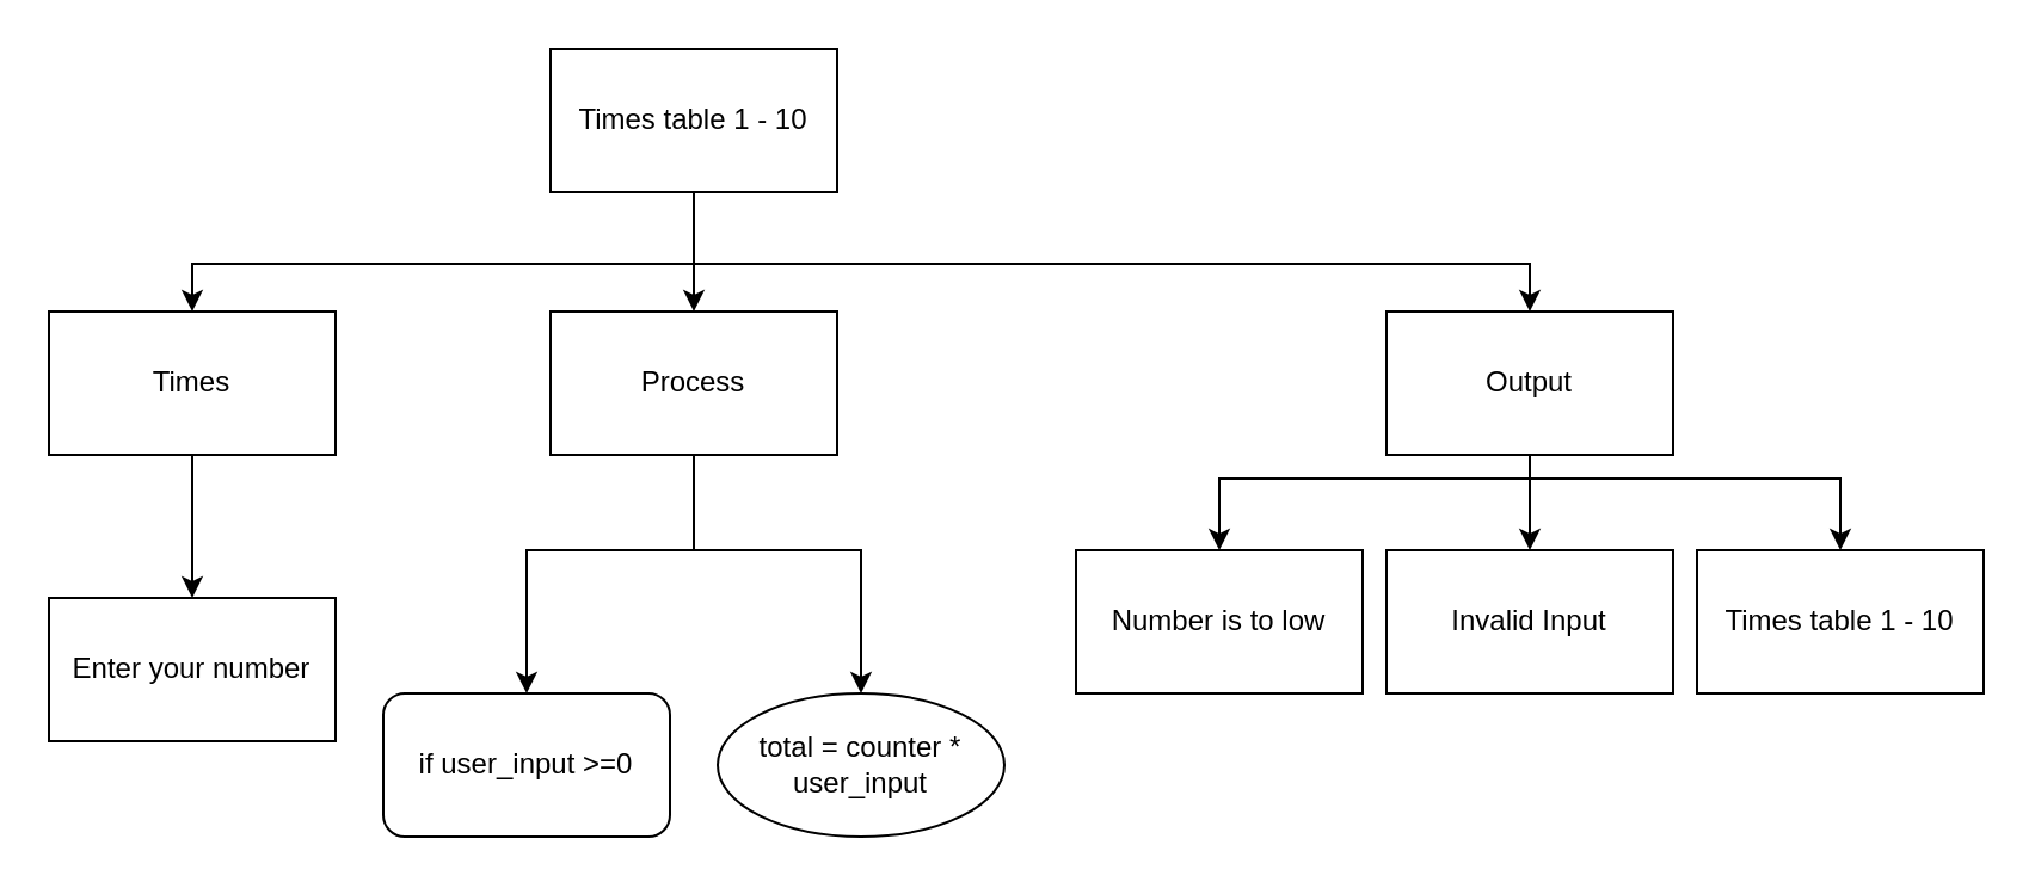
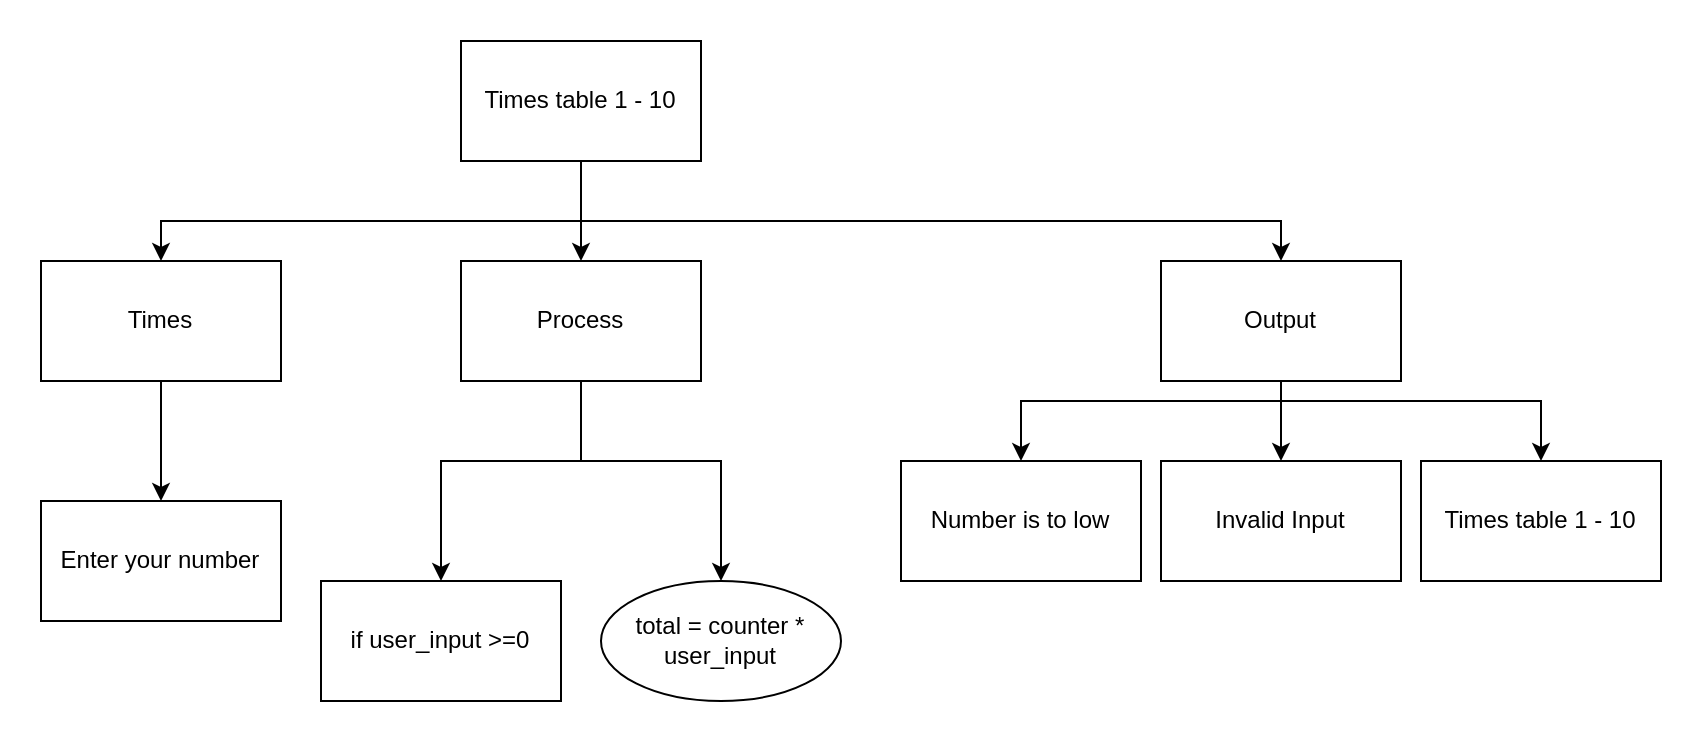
  <mxCell id="0" />
  <mxCell id="1" parent="0" />
  <mxCell id="2" style="edgeStyle=none;html=1;entryX=0.5;entryY=0;entryDx=0;entryDy=0;rounded=0;" parent="1" source="5" target="11" edge="1"><mxGeometry relative="1" as="geometry" /></mxCell>
  <mxCell id="3" style="edgeStyle=none;rounded=0;html=1;entryX=0.5;entryY=0;entryDx=0;entryDy=0;" parent="1" target="7" edge="1"><mxGeometry relative="1" as="geometry"><mxPoint x="290" y="110" as="sourcePoint" /><Array as="points"><mxPoint x="80" y="110" /></Array></mxGeometry></mxCell>
  <mxCell id="4" style="edgeStyle=none;rounded=0;html=1;entryX=0.5;entryY=0;entryDx=0;entryDy=0;" parent="1" target="15" edge="1"><mxGeometry relative="1" as="geometry"><mxPoint x="290" y="110" as="sourcePoint" /><Array as="points"><mxPoint x="510" y="110" /><mxPoint x="640" y="110" /></Array></mxGeometry></mxCell>
  <mxCell id="5" value="Times table 1 - 10" style="rounded=0;whiteSpace=wrap;html=1;" parent="1" vertex="1"><mxGeometry x="230" y="20" width="120" height="60" as="geometry" /></mxCell>
  <mxCell id="6" value="" style="edgeStyle=none;html=1;" parent="1" source="7" target="16" edge="1"><mxGeometry relative="1" as="geometry" /></mxCell>
  <mxCell id="7" value="Times" style="rounded=0;whiteSpace=wrap;html=1;" parent="1" vertex="1"><mxGeometry x="20" y="130" width="120" height="60" as="geometry" /></mxCell>
  <mxCell id="8" style="edgeStyle=none;html=1;rounded=0;" parent="1" target="18" edge="1"><mxGeometry relative="1" as="geometry"><mxPoint x="290" y="230" as="sourcePoint" /><Array as="points"><mxPoint x="360" y="230" /></Array></mxGeometry></mxCell>
  <mxCell id="9" style="edgeStyle=none;html=1;entryX=0.5;entryY=0;entryDx=0;entryDy=0;rounded=0;" parent="1" target="20" edge="1"><mxGeometry relative="1" as="geometry"><mxPoint x="290" y="230" as="sourcePoint" /><Array as="points"><mxPoint x="220" y="230" /></Array></mxGeometry></mxCell>
  <mxCell id="10" style="edgeStyle=none;html=1;rounded=0;endArrow=none;endFill=0;" edge="1" parent="1" source="11"><mxGeometry relative="1" as="geometry"><mxPoint x="290" y="230" as="targetPoint" /></mxGeometry></mxCell>
  <mxCell id="11" value="Process" style="rounded=0;whiteSpace=wrap;html=1;" parent="1" vertex="1"><mxGeometry x="230" y="130" width="120" height="60" as="geometry" /></mxCell>
  <mxCell id="12" style="edgeStyle=none;rounded=0;html=1;" parent="1" target="17" edge="1"><mxGeometry relative="1" as="geometry"><mxPoint x="560" y="200" as="sourcePoint" /><Array as="points"><mxPoint x="770" y="200" /></Array></mxGeometry></mxCell>
  <mxCell id="13" style="edgeStyle=none;html=1;entryX=0.5;entryY=0;entryDx=0;entryDy=0;rounded=0;" parent="1" target="19" edge="1"><mxGeometry relative="1" as="geometry"><mxPoint x="580" y="200" as="sourcePoint" /><Array as="points"><mxPoint x="510" y="200" /></Array></mxGeometry></mxCell>
  <mxCell id="14" style="edgeStyle=none;html=1;entryX=0.5;entryY=0;entryDx=0;entryDy=0;" parent="1" source="15" target="21" edge="1"><mxGeometry relative="1" as="geometry" /></mxCell>
  <mxCell id="15" value="Output" style="rounded=0;whiteSpace=wrap;html=1;" parent="1" vertex="1"><mxGeometry x="580" y="130" width="120" height="60" as="geometry" /></mxCell>
  <mxCell id="16" value="Enter your number" style="rounded=0;whiteSpace=wrap;html=1;" parent="1" vertex="1"><mxGeometry x="20" y="250" width="120" height="60" as="geometry" /></mxCell>
  <mxCell id="17" value="Times table 1 - 10" style="rounded=0;whiteSpace=wrap;html=1;" parent="1" vertex="1"><mxGeometry x="710" y="230" width="120" height="60" as="geometry" /></mxCell>
  <mxCell id="18" value="total = counter * user_input" style="ellipse;whiteSpace=wrap;html=1;" parent="1" vertex="1"><mxGeometry x="300" y="290" width="120" height="60" as="geometry" /></mxCell>
  <mxCell id="19" value="Number is to low" style="rounded=0;whiteSpace=wrap;html=1;" parent="1" vertex="1"><mxGeometry x="450" y="230" width="120" height="60" as="geometry" /></mxCell>
- <mxCell id="20" value="if user_input &amp;gt;=0" style="whiteSpace=wrap;html=1;rounded=1;" parent="1" vertex="1"><mxGeometry x="160" y="290" width="120" height="60" as="geometry" /></mxCell>
+ <mxCell id="20" value="if user_input &amp;gt;=0" style="rounded=0;whiteSpace=wrap;html=1;" parent="1" vertex="1"><mxGeometry x="160" y="290" width="120" height="60" as="geometry" /></mxCell>
  <mxCell id="21" value="Invalid Input" style="rounded=0;whiteSpace=wrap;html=1;" parent="1" vertex="1"><mxGeometry x="580" y="230" width="120" height="60" as="geometry" /></mxCell>
